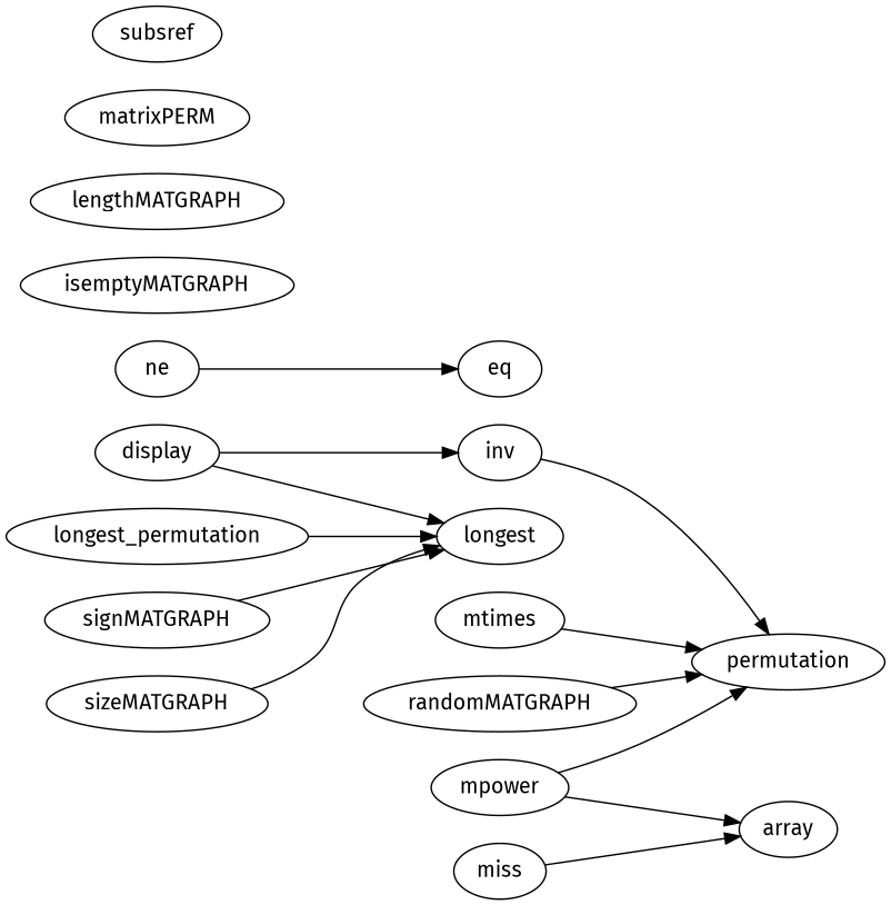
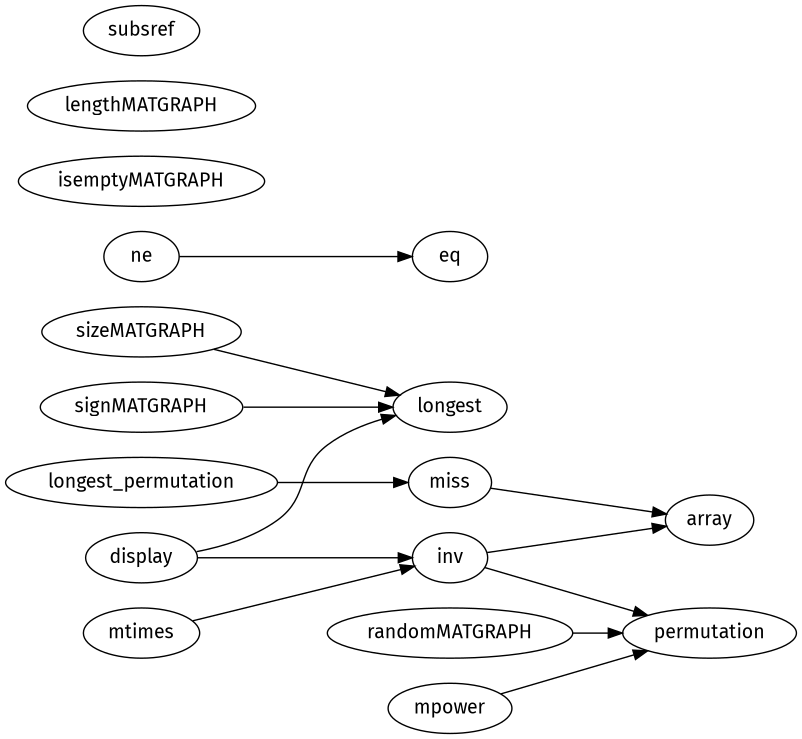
  digraph {
    fontname="Fira Sans"
    rankdir=LR
    node [fontname="Fira Sans"]
    edge [fontname="Fira Sans"]
    n1 [label=longest]
    display
    inv
    array
    permutation
    n6 [label=longest_permutation]
    miss
    mpower
    mtimes
    ne
    eq
    randomMATGRAPH
    signMATGRAPH
    sizeMATGRAPH
    isemptyMATGRAPH
    lengthMATGRAPH
-   matrixPERM
    subsref
    display -> n1
    display -> inv
-   mpower -> array
+   inv -> array
    inv -> permutation
-   n6 -> n1
+   n6 -> miss
    miss -> array
    mpower -> permutation
-   mtimes -> permutation
+   mtimes -> inv
    ne -> eq
    randomMATGRAPH -> permutation
    signMATGRAPH -> n1
    sizeMATGRAPH -> n1
  }
